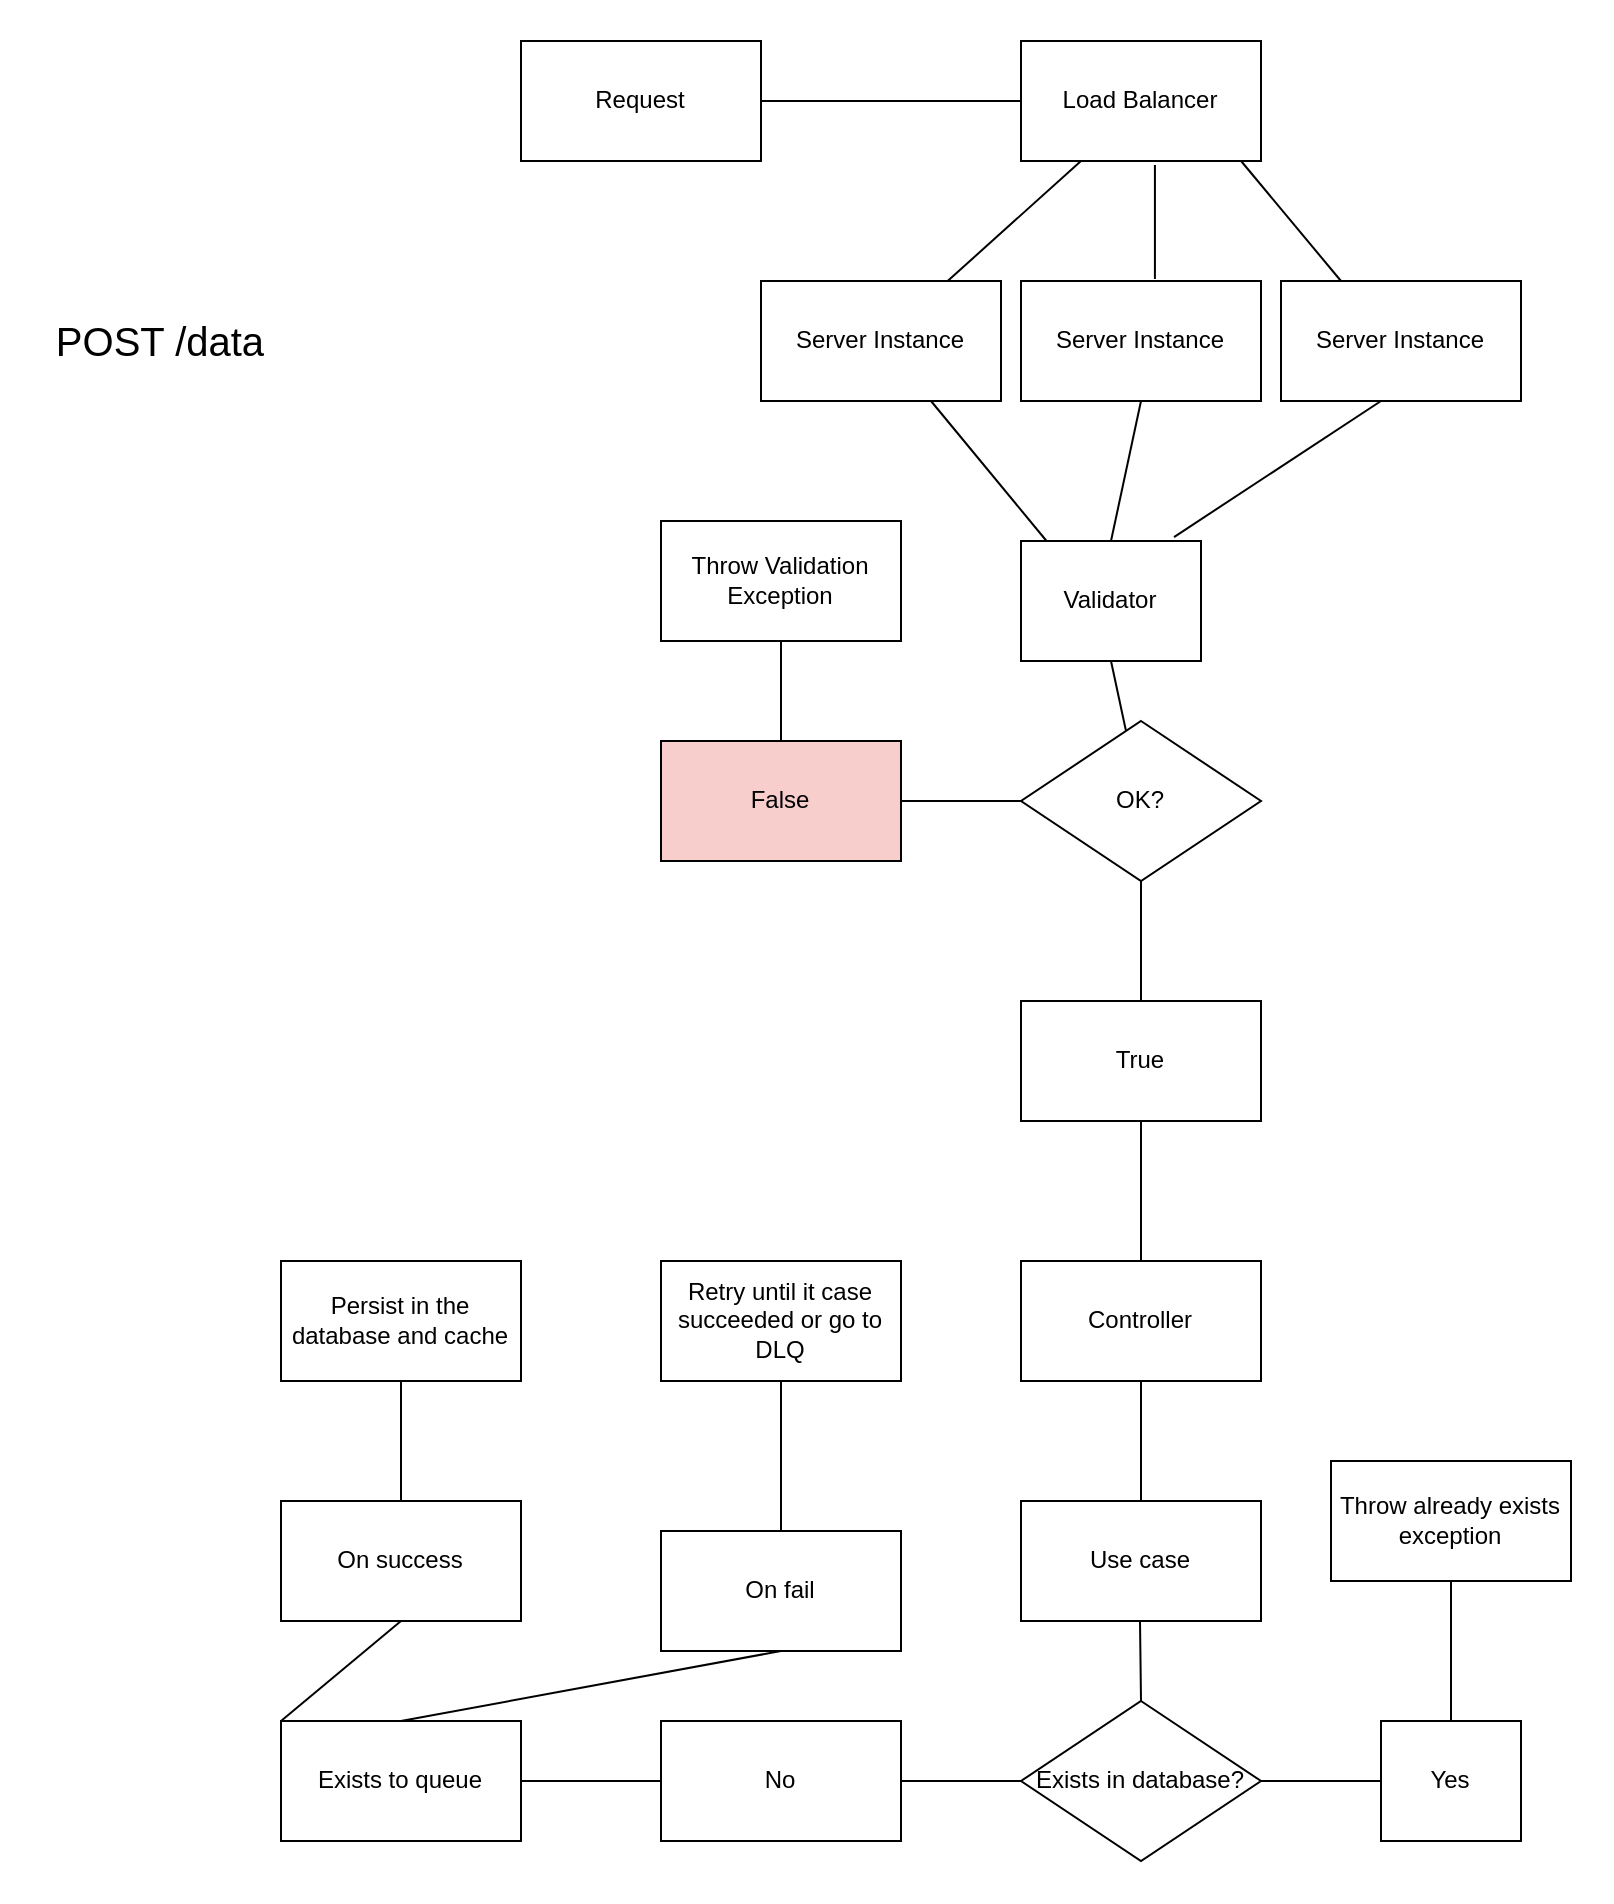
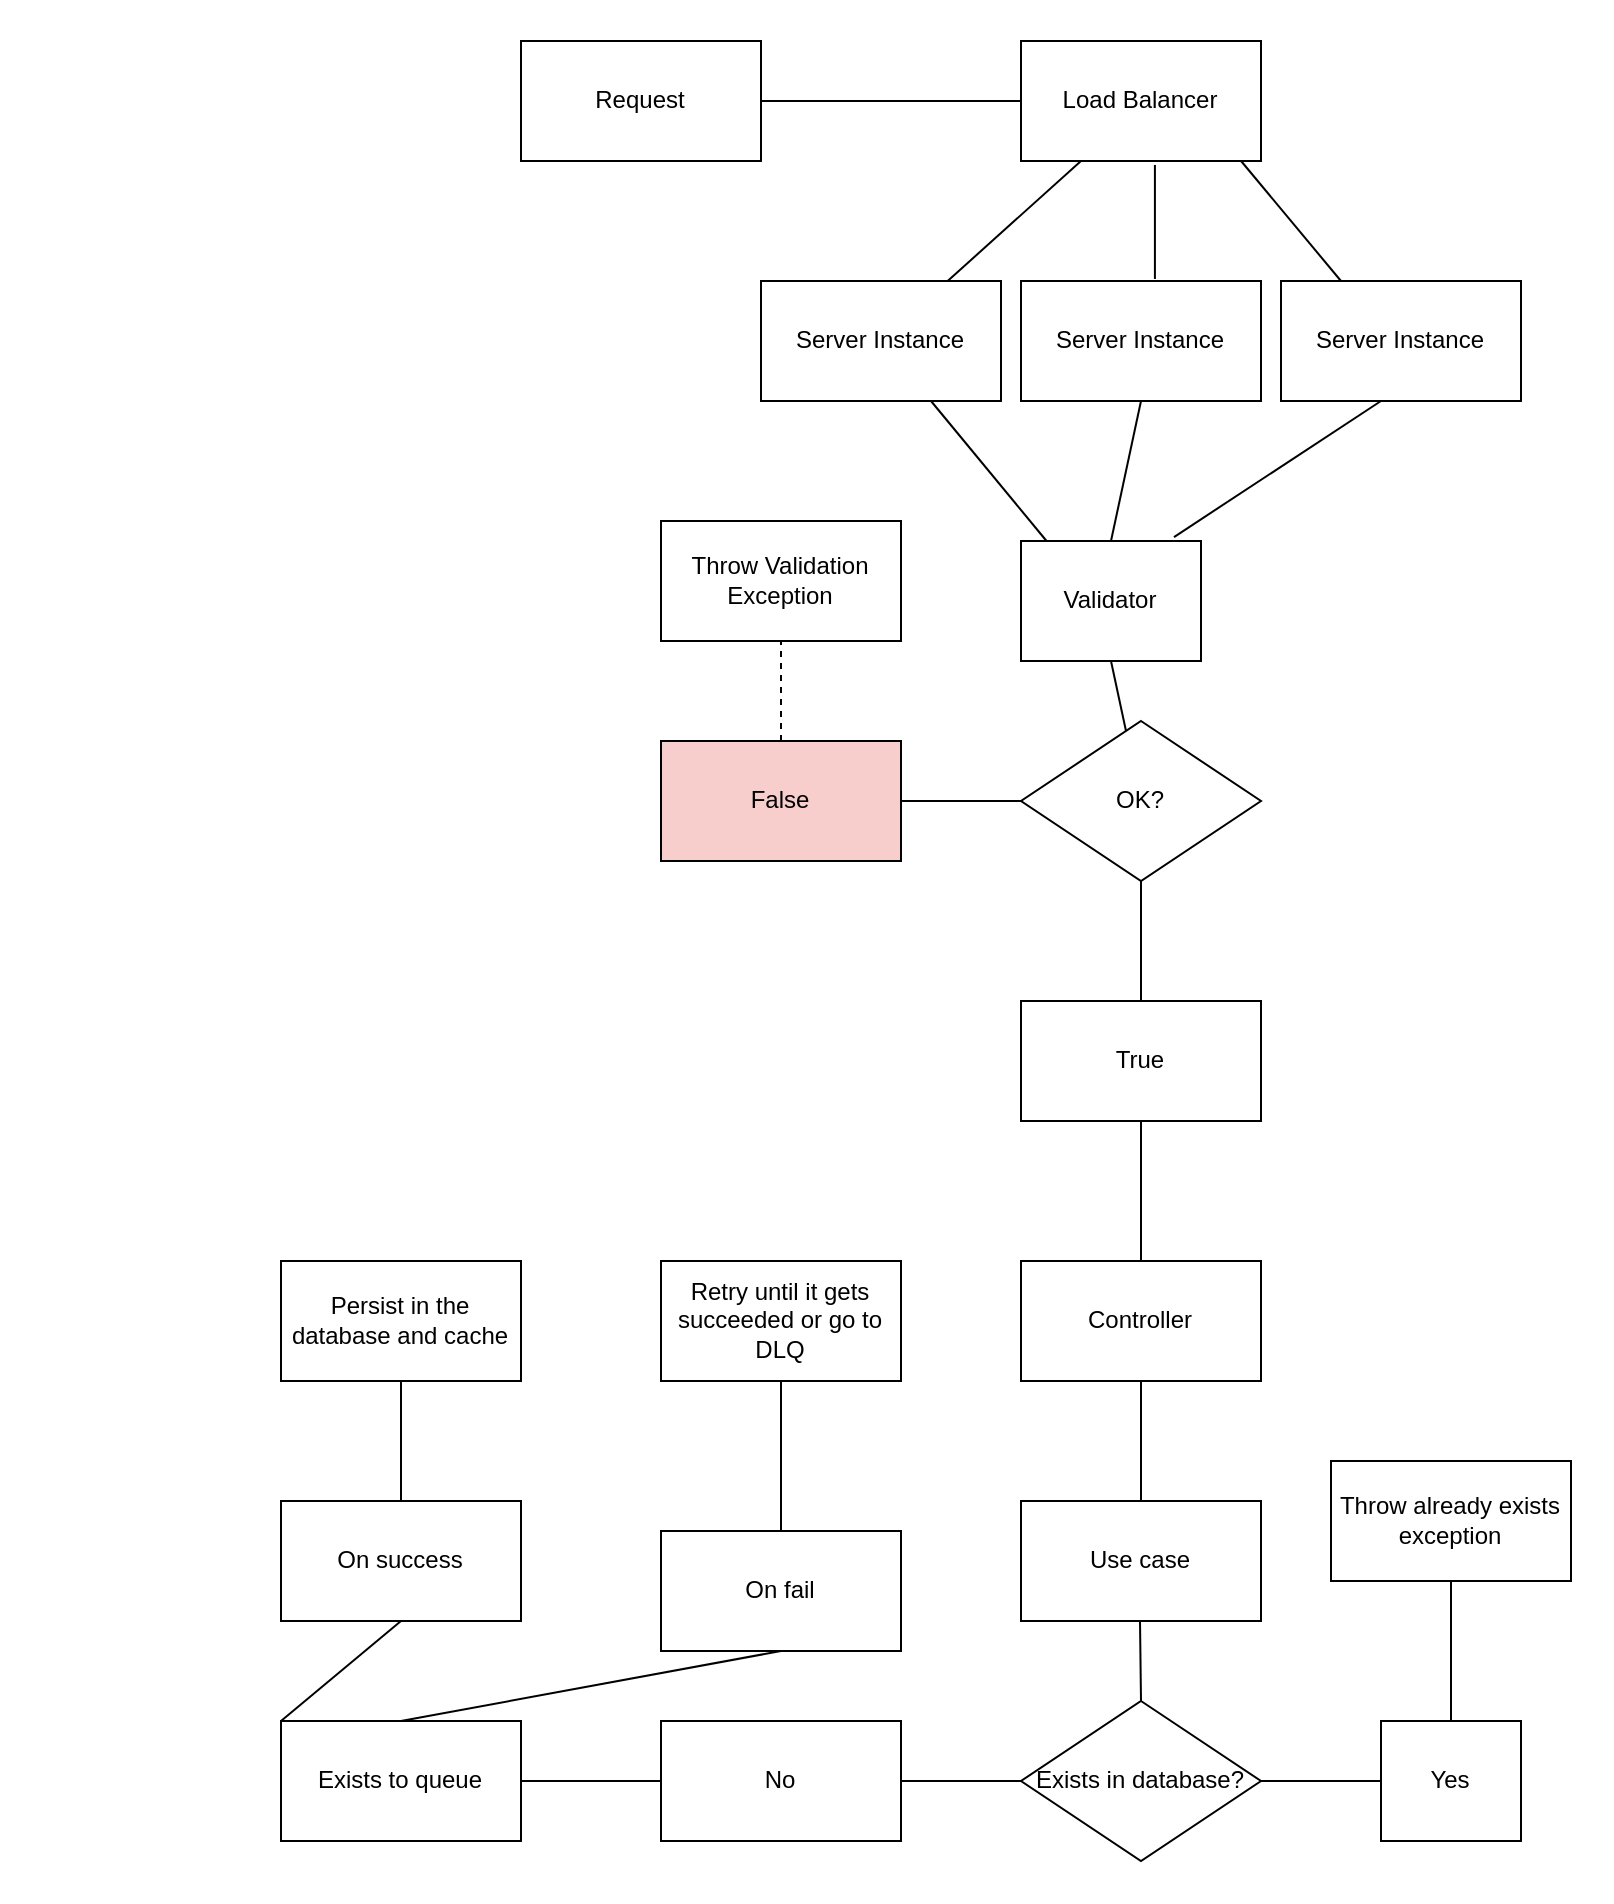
  <mxCell id="0" />
  <mxCell id="1" parent="0" />
  <mxCell id="2" value="Request" style="rounded=0;whiteSpace=wrap;html=1;" parent="1" vertex="1"><mxGeometry x="260" y="20" width="120" height="60" as="geometry" /></mxCell>
  <mxCell id="3" value="Load Balancer" style="rounded=0;whiteSpace=wrap;html=1;" parent="1" vertex="1"><mxGeometry x="510" y="20" width="120" height="60" as="geometry" /></mxCell>
  <mxCell id="4" value="" style="endArrow=none;html=1;rounded=0;entryX=0;entryY=0.5;entryDx=0;entryDy=0;exitX=1;exitY=0.5;exitDx=0;exitDy=0;" parent="1" source="2" target="3" edge="1"><mxGeometry width="50" height="50" relative="1" as="geometry"><mxPoint x="380" y="340" as="sourcePoint" /><mxPoint x="430" y="290" as="targetPoint" /></mxGeometry></mxCell>
  <mxCell id="5" value="&lt;div&gt;Server Instance&lt;/div&gt;" style="rounded=0;whiteSpace=wrap;html=1;" parent="1" vertex="1"><mxGeometry x="380" y="140" width="120" height="60" as="geometry" /></mxCell>
  <mxCell id="6" value="&lt;div&gt;Server Instance&lt;/div&gt;" style="rounded=0;whiteSpace=wrap;html=1;" parent="1" vertex="1"><mxGeometry x="510" y="140" width="120" height="60" as="geometry" /></mxCell>
  <mxCell id="7" value="&lt;div&gt;Server Instance&lt;/div&gt;" style="rounded=0;whiteSpace=wrap;html=1;" parent="1" vertex="1"><mxGeometry x="640" y="140" width="120" height="60" as="geometry" /></mxCell>
  <mxCell id="8" value="" style="endArrow=none;html=1;rounded=0;entryX=0.25;entryY=1;entryDx=0;entryDy=0;" parent="1" source="5" target="3" edge="1"><mxGeometry width="50" height="50" relative="1" as="geometry"><mxPoint x="380" y="340" as="sourcePoint" /><mxPoint x="430" y="290" as="targetPoint" /></mxGeometry></mxCell>
  <mxCell id="9" value="" style="endArrow=none;html=1;rounded=0;entryX=0.558;entryY=1.033;entryDx=0;entryDy=0;entryPerimeter=0;exitX=0.558;exitY=-0.017;exitDx=0;exitDy=0;exitPerimeter=0;" parent="1" source="6" target="3" edge="1"><mxGeometry width="50" height="50" relative="1" as="geometry"><mxPoint x="580" y="130" as="sourcePoint" /><mxPoint x="430" y="290" as="targetPoint" /></mxGeometry></mxCell>
  <mxCell id="10" value="" style="endArrow=none;html=1;rounded=0;entryX=0.917;entryY=1;entryDx=0;entryDy=0;entryPerimeter=0;exitX=0.25;exitY=0;exitDx=0;exitDy=0;" parent="1" source="7" target="3" edge="1"><mxGeometry width="50" height="50" relative="1" as="geometry"><mxPoint x="380" y="340" as="sourcePoint" /><mxPoint x="430" y="290" as="targetPoint" /></mxGeometry></mxCell>
  <mxCell id="11" value="Validator" style="rounded=0;whiteSpace=wrap;html=1;" parent="1" vertex="1"><mxGeometry x="510" y="270" width="90" height="60" as="geometry" /></mxCell>
  <mxCell id="12" value="" style="endArrow=none;html=1;rounded=0;exitX=0.142;exitY=0;exitDx=0;exitDy=0;exitPerimeter=0;" parent="1" source="11" edge="1"><mxGeometry width="50" height="50" relative="1" as="geometry"><mxPoint x="415" y="250" as="sourcePoint" /><mxPoint x="465" y="200" as="targetPoint" /></mxGeometry></mxCell>
  <mxCell id="13" value="" style="endArrow=none;html=1;rounded=0;exitX=0.5;exitY=0;exitDx=0;exitDy=0;" parent="1" source="11" edge="1"><mxGeometry width="50" height="50" relative="1" as="geometry"><mxPoint x="520" y="250" as="sourcePoint" /><mxPoint x="570" y="200" as="targetPoint" /></mxGeometry></mxCell>
  <mxCell id="14" value="" style="endArrow=none;html=1;rounded=0;exitX=0.85;exitY=-0.033;exitDx=0;exitDy=0;exitPerimeter=0;" parent="1" source="11" edge="1"><mxGeometry width="50" height="50" relative="1" as="geometry"><mxPoint x="640" y="250" as="sourcePoint" /><mxPoint x="690" y="200" as="targetPoint" /></mxGeometry></mxCell>
  <mxCell id="15" value="OK?" style="rhombus;whiteSpace=wrap;html=1;" parent="1" vertex="1"><mxGeometry x="510" y="360" width="120" height="80" as="geometry" /></mxCell>
  <mxCell id="16" value="" style="endArrow=none;html=1;rounded=0;entryX=0.5;entryY=1;entryDx=0;entryDy=0;" parent="1" source="15" target="11" edge="1"><mxGeometry width="50" height="50" relative="1" as="geometry"><mxPoint x="380" y="370" as="sourcePoint" /><mxPoint x="430" y="320" as="targetPoint" /></mxGeometry></mxCell>
  <mxCell id="17" value="" style="endArrow=none;html=1;rounded=0;exitX=0;exitY=0.5;exitDx=0;exitDy=0;" parent="1" source="15" target="18" edge="1"><mxGeometry width="50" height="50" relative="1" as="geometry"><mxPoint x="380" y="370" as="sourcePoint" /><mxPoint x="430" y="320" as="targetPoint" /></mxGeometry></mxCell>
  <mxCell id="18" value="False" style="rounded=0;whiteSpace=wrap;html=1;fillColor=#f8cecc;" parent="1" vertex="1"><mxGeometry x="330" y="370" width="120" height="60" as="geometry" /></mxCell>
  <mxCell id="19" value="Throw Validation Exception" style="rounded=0;whiteSpace=wrap;html=1;" parent="1" vertex="1"><mxGeometry x="330" y="260" width="120" height="60" as="geometry" /></mxCell>
- <mxCell id="20" value="" style="endArrow=none;html=1;rounded=0;entryX=0.5;entryY=1;entryDx=0;entryDy=0;exitX=0.5;exitY=0;exitDx=0;exitDy=0;" parent="1" source="18" target="19" edge="1"><mxGeometry width="50" height="50" relative="1" as="geometry"><mxPoint x="380" y="370" as="sourcePoint" /><mxPoint x="430" y="320" as="targetPoint" /></mxGeometry></mxCell>
+ <mxCell id="20" value="" style="endArrow=none;html=1;rounded=0;entryX=0.5;entryY=1;entryDx=0;entryDy=0;exitX=0.5;exitY=0;exitDx=0;exitDy=0;dashed=1;" parent="1" source="18" target="19" edge="1"><mxGeometry width="50" height="50" relative="1" as="geometry"><mxPoint x="380" y="370" as="sourcePoint" /><mxPoint x="430" y="320" as="targetPoint" /></mxGeometry></mxCell>
  <mxCell id="21" value="True" style="rounded=0;whiteSpace=wrap;html=1;" parent="1" vertex="1"><mxGeometry x="510" y="500" width="120" height="60" as="geometry" /></mxCell>
  <mxCell id="22" value="" style="endArrow=none;html=1;rounded=0;exitX=0.5;exitY=0;exitDx=0;exitDy=0;" parent="1" source="21" edge="1"><mxGeometry width="50" height="50" relative="1" as="geometry"><mxPoint x="520" y="490" as="sourcePoint" /><mxPoint x="570" y="440" as="targetPoint" /></mxGeometry></mxCell>
  <mxCell id="23" value="Controller" style="rounded=0;whiteSpace=wrap;html=1;" parent="1" vertex="1"><mxGeometry x="510" y="630" width="120" height="60" as="geometry" /></mxCell>
  <mxCell id="24" value="Use case" style="rounded=0;whiteSpace=wrap;html=1;" parent="1" vertex="1"><mxGeometry x="510" y="750" width="120" height="60" as="geometry" /></mxCell>
  <mxCell id="25" value="" style="endArrow=none;html=1;rounded=0;exitX=0.5;exitY=0;exitDx=0;exitDy=0;" parent="1" source="24" edge="1"><mxGeometry width="50" height="50" relative="1" as="geometry"><mxPoint x="520" y="740" as="sourcePoint" /><mxPoint x="570" y="690" as="targetPoint" /></mxGeometry></mxCell>
  <mxCell id="26" value="" style="endArrow=none;html=1;rounded=0;entryX=0.5;entryY=1;entryDx=0;entryDy=0;" parent="1" source="23" target="21" edge="1"><mxGeometry width="50" height="50" relative="1" as="geometry"><mxPoint x="530" y="610" as="sourcePoint" /><mxPoint x="580" y="560" as="targetPoint" /></mxGeometry></mxCell>
  <mxCell id="27" value="Exists in database?" style="rhombus;whiteSpace=wrap;html=1;" parent="1" vertex="1"><mxGeometry x="510" y="850" width="120" height="80" as="geometry" /></mxCell>
  <mxCell id="28" value="" style="endArrow=none;html=1;rounded=0;" parent="1" edge="1"><mxGeometry width="50" height="50" relative="1" as="geometry"><mxPoint x="570" y="850" as="sourcePoint" /><mxPoint x="569.5" y="810" as="targetPoint" /></mxGeometry></mxCell>
  <mxCell id="29" value="Yes" style="rounded=0;whiteSpace=wrap;html=1;" parent="1" vertex="1"><mxGeometry x="690" y="860" width="70" height="60" as="geometry" /></mxCell>
  <mxCell id="30" value="" style="endArrow=none;html=1;rounded=0;entryX=0;entryY=0.5;entryDx=0;entryDy=0;" parent="1" target="29" edge="1"><mxGeometry width="50" height="50" relative="1" as="geometry"><mxPoint x="630" y="890" as="sourcePoint" /><mxPoint x="680" y="840" as="targetPoint" /></mxGeometry></mxCell>
  <mxCell id="31" value="Throw already exists exception" style="rounded=0;whiteSpace=wrap;html=1;" parent="1" vertex="1"><mxGeometry x="665" y="730" width="120" height="60" as="geometry" /></mxCell>
  <mxCell id="32" value="" style="endArrow=none;html=1;rounded=0;exitX=0.5;exitY=0;exitDx=0;exitDy=0;" parent="1" source="29" edge="1"><mxGeometry width="50" height="50" relative="1" as="geometry"><mxPoint x="675" y="840" as="sourcePoint" /><mxPoint x="725" y="790" as="targetPoint" /></mxGeometry></mxCell>
  <mxCell id="33" value="Exists to queue" style="rounded=0;whiteSpace=wrap;html=1;" parent="1" vertex="1"><mxGeometry x="140" y="860" width="120" height="60" as="geometry" /></mxCell>
  <mxCell id="34" value="" style="endArrow=none;html=1;rounded=0;entryX=0;entryY=0.5;entryDx=0;entryDy=0;" parent="1" target="27" edge="1"><mxGeometry width="50" height="50" relative="1" as="geometry"><mxPoint x="450" y="890" as="sourcePoint" /><mxPoint x="500" y="840" as="targetPoint" /></mxGeometry></mxCell>
  <mxCell id="35" value="On success" style="rounded=0;whiteSpace=wrap;html=1;" parent="1" vertex="1"><mxGeometry x="140" y="750" width="120" height="60" as="geometry" /></mxCell>
  <mxCell id="36" value="On fail" style="rounded=0;whiteSpace=wrap;html=1;" parent="1" vertex="1"><mxGeometry x="330" y="765" width="120" height="60" as="geometry" /></mxCell>
- <mxCell id="37" value="Retry until it case succeeded or go to DLQ" style="rounded=0;whiteSpace=wrap;html=1;" parent="1" vertex="1"><mxGeometry x="330" y="630" width="120" height="60" as="geometry" /></mxCell>
+ <mxCell id="37" value="Retry until it gets succeeded or go to DLQ" style="rounded=0;whiteSpace=wrap;html=1;" parent="1" vertex="1"><mxGeometry x="330" y="630" width="120" height="60" as="geometry" /></mxCell>
  <mxCell id="38" value="Persist in the database and cache" style="rounded=0;whiteSpace=wrap;html=1;" parent="1" vertex="1"><mxGeometry x="140" y="630" width="120" height="60" as="geometry" /></mxCell>
  <mxCell id="39" value="" style="endArrow=none;html=1;rounded=0;exitX=0.5;exitY=0;exitDx=0;exitDy=0;entryX=0.5;entryY=1;entryDx=0;entryDy=0;" parent="1" source="36" target="37" edge="1"><mxGeometry width="50" height="50" relative="1" as="geometry"><mxPoint x="380" y="730" as="sourcePoint" /><mxPoint x="430" y="680" as="targetPoint" /></mxGeometry></mxCell>
  <mxCell id="40" value="" style="endArrow=none;html=1;rounded=0;entryX=0.5;entryY=1;entryDx=0;entryDy=0;" parent="1" target="38" edge="1"><mxGeometry width="50" height="50" relative="1" as="geometry"><mxPoint x="200" y="750" as="sourcePoint" /><mxPoint x="250" y="700" as="targetPoint" /></mxGeometry></mxCell>
  <mxCell id="41" value="" style="endArrow=none;html=1;rounded=0;entryX=0.5;entryY=1;entryDx=0;entryDy=0;exitX=0;exitY=0;exitDx=0;exitDy=0;" parent="1" source="33" target="35" edge="1"><mxGeometry width="50" height="50" relative="1" as="geometry"><mxPoint x="150" y="860" as="sourcePoint" /><mxPoint x="200" y="810" as="targetPoint" /></mxGeometry></mxCell>
  <mxCell id="42" value="" style="endArrow=none;html=1;rounded=0;entryX=0.5;entryY=1;entryDx=0;entryDy=0;exitX=0.5;exitY=0;exitDx=0;exitDy=0;" parent="1" source="33" target="36" edge="1"><mxGeometry width="50" height="50" relative="1" as="geometry"><mxPoint x="390" y="860" as="sourcePoint" /><mxPoint x="440" y="810" as="targetPoint" /></mxGeometry></mxCell>
- <mxCell id="43" value="POST /data" style="text;html=1;align=center;verticalAlign=middle;whiteSpace=wrap;rounded=0;fontSize=20;" parent="1" vertex="1"><mxGeometry x="20" y="155" width="120" height="30" as="geometry" /></mxCell>
  <mxCell id="44" value="No" style="rounded=0;whiteSpace=wrap;html=1;" vertex="1" parent="1"><mxGeometry x="330" y="860" width="120" height="60" as="geometry" /></mxCell>
  <mxCell id="45" value="" style="endArrow=none;html=1;rounded=0;exitX=1;exitY=0.5;exitDx=0;exitDy=0;entryX=0;entryY=0.5;entryDx=0;entryDy=0;" edge="1" parent="1" source="33" target="44"><mxGeometry width="50" height="50" relative="1" as="geometry"><mxPoint x="280" y="900" as="sourcePoint" /><mxPoint x="330" y="850" as="targetPoint" /></mxGeometry></mxCell>
